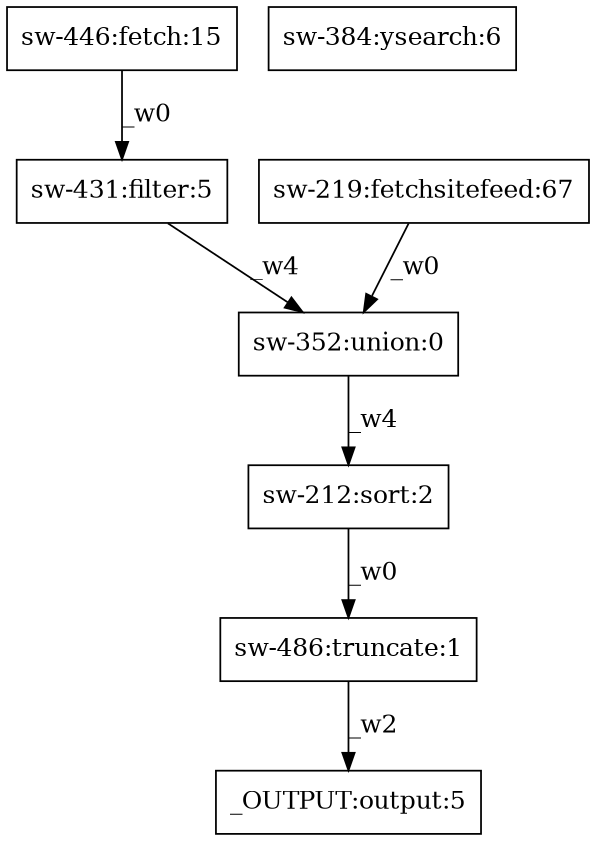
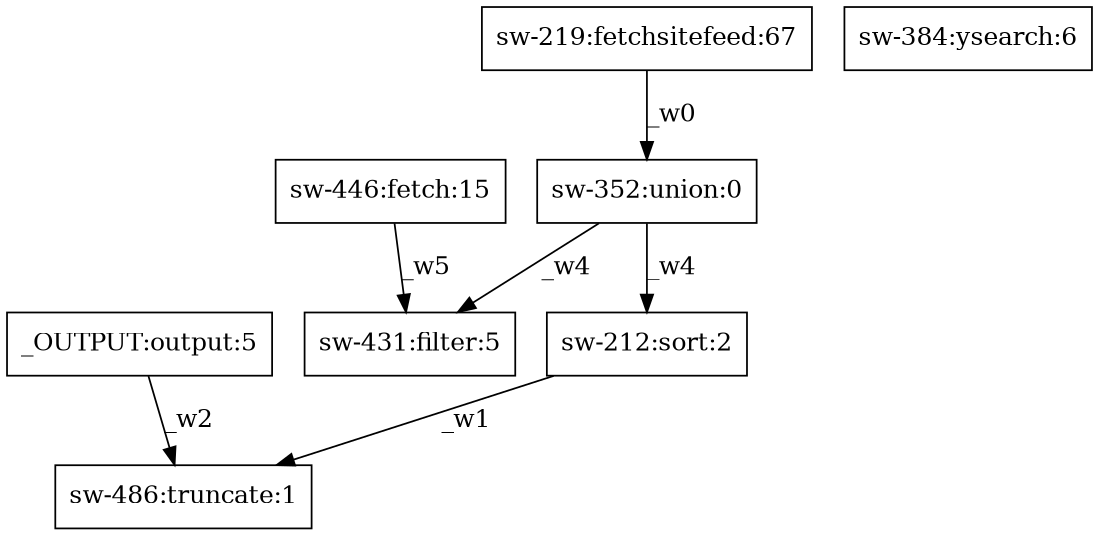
  digraph {
    node [shape=box]
    n1 [label="sw-352:union:0"]
    n2 [label="sw-212:sort:2"]
    n3 [label="sw-486:truncate:1"]
    n4 [label="_OUTPUT:output:5"]
    n5 [label="sw-431:filter:5"]
    n6 [label="sw-446:fetch:15"]
    n7 [label="sw-219:fetchsitefeed:67"]
    n8 [label="sw-384:ysearch:6"]
    n1 -> n2 [label=_w4]
-   n2 -> n3 [label=_w0]
-   n3 -> n4 [label=_w2]
-   n5 -> n1 [label=_w4]
-   n6 -> n5 [label=_w0]
+   n2 -> n3 [label=_w1]
+   n4 -> n3 [label=_w2]
+   n1 -> n5 [label=_w4]
+   n6 -> n5 [label=_w5]
    n7 -> n1 [label=_w0]
  }
